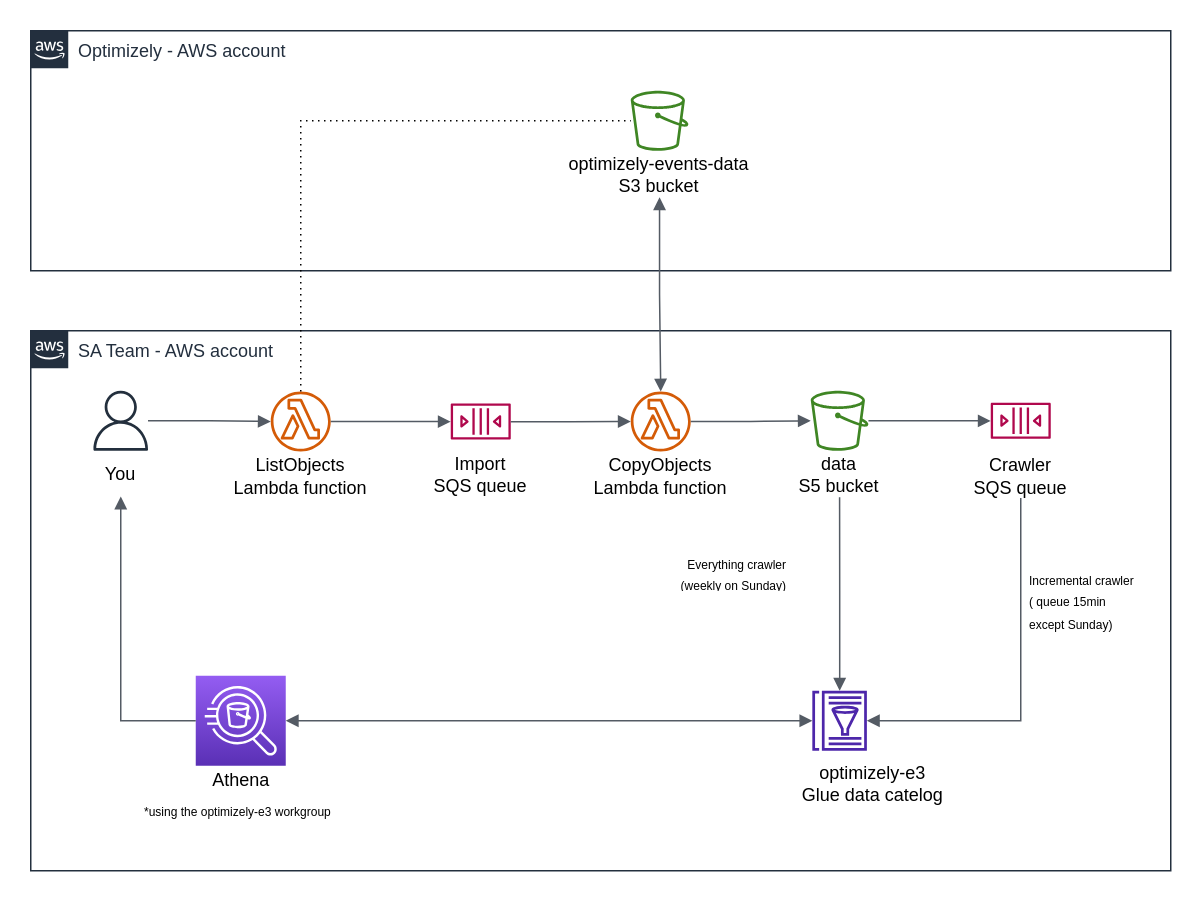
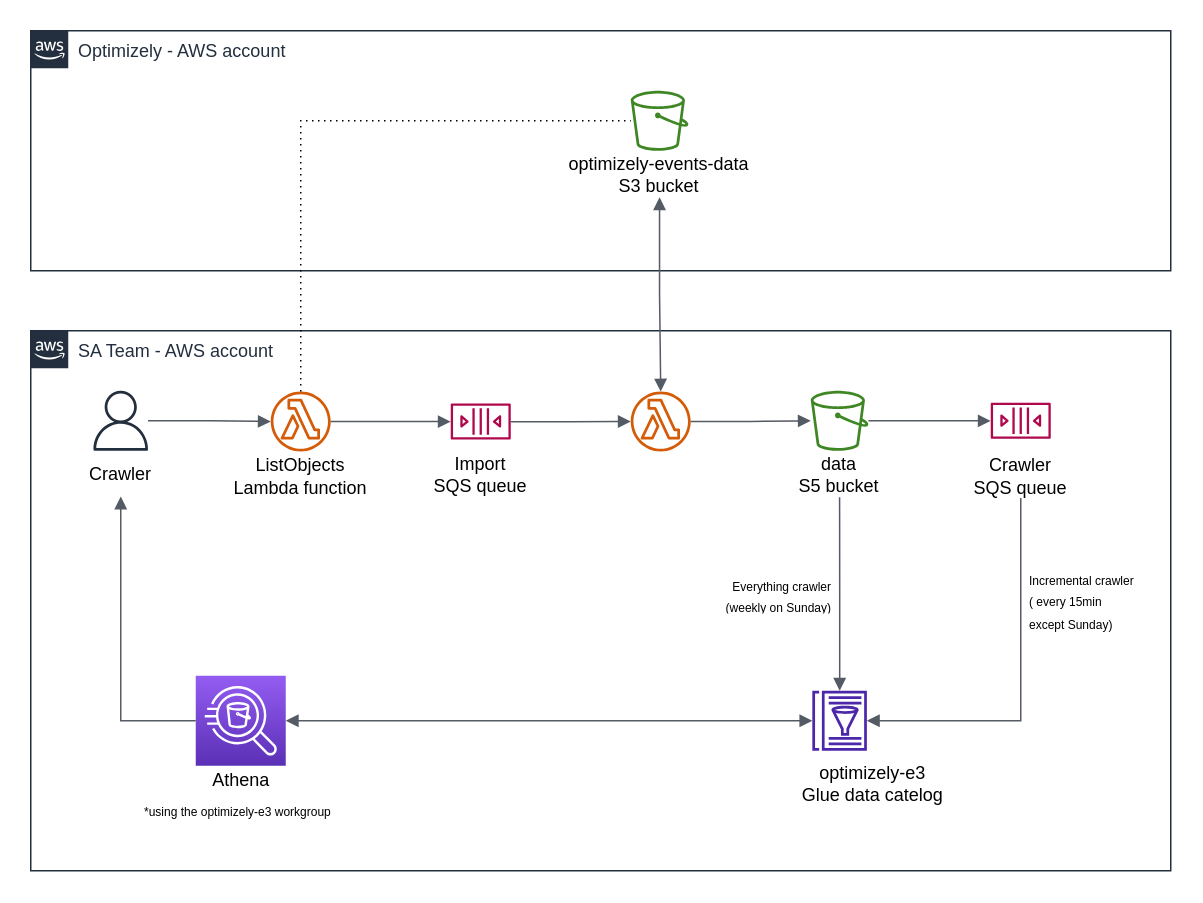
  <mxCell id="0" />
  <mxCell id="1" parent="0" />
  <mxCell id="2" value="" style="sketch=0;outlineConnect=0;fontColor=#232F3E;gradientColor=none;fillColor=#D45B07;strokeColor=none;dashed=0;verticalLabelPosition=bottom;verticalAlign=top;align=center;html=1;fontSize=12;fontStyle=0;aspect=fixed;pointerEvents=1;shape=mxgraph.aws4.lambda_function;" vertex="1" parent="1"><mxGeometry x="180" y="260.5" width="40" height="40" as="geometry" /></mxCell>
  <mxCell id="3" value="" style="sketch=0;outlineConnect=0;fontColor=#232F3E;gradientColor=none;fillColor=#D45B07;strokeColor=none;dashed=0;verticalLabelPosition=bottom;verticalAlign=top;align=center;html=1;fontSize=12;fontStyle=0;aspect=fixed;pointerEvents=1;shape=mxgraph.aws4.lambda_function;" vertex="1" parent="1"><mxGeometry x="420" y="260.5" width="40" height="40" as="geometry" /></mxCell>
  <mxCell id="4" value="" style="sketch=0;outlineConnect=0;fontColor=#232F3E;gradientColor=none;fillColor=#B0084D;strokeColor=none;dashed=0;verticalLabelPosition=bottom;verticalAlign=top;align=center;html=1;fontSize=12;fontStyle=0;aspect=fixed;pointerEvents=1;shape=mxgraph.aws4.queue;" vertex="1" parent="1"><mxGeometry x="300" y="268.44" width="40" height="24.11" as="geometry" /></mxCell>
  <mxCell id="5" value="" style="edgeStyle=orthogonalEdgeStyle;html=1;endArrow=block;elbow=vertical;startArrow=none;endFill=1;strokeColor=#545B64;rounded=0;" edge="1" parent="1" source="2" target="4"><mxGeometry width="100" relative="1" as="geometry"><mxPoint x="220.5" y="280.5" as="sourcePoint" /><mxPoint x="320.5" y="280.5" as="targetPoint" /></mxGeometry></mxCell>
  <mxCell id="6" value="" style="edgeStyle=orthogonalEdgeStyle;html=1;endArrow=block;elbow=vertical;startArrow=none;endFill=1;strokeColor=#545B64;rounded=0;" edge="1" parent="1" source="4" target="3"><mxGeometry width="100" relative="1" as="geometry"><mxPoint x="230.5" y="289.29" as="sourcePoint" /><mxPoint x="350" y="289.29" as="targetPoint" /></mxGeometry></mxCell>
  <mxCell id="7" value="" style="sketch=0;outlineConnect=0;fontColor=#232F3E;gradientColor=none;fillColor=#232F3D;strokeColor=none;dashed=0;verticalLabelPosition=bottom;verticalAlign=top;align=center;html=1;fontSize=12;fontStyle=0;aspect=fixed;pointerEvents=1;shape=mxgraph.aws4.user;" vertex="1" parent="1"><mxGeometry x="60" y="260" width="40" height="40" as="geometry" /></mxCell>
- <mxCell id="8" value="You" style="text;html=1;strokeColor=none;fillColor=none;align=center;verticalAlign=middle;whiteSpace=wrap;rounded=0;" vertex="1" parent="1"><mxGeometry x="50" y="300.5" width="60" height="30" as="geometry" /></mxCell>
+ <mxCell id="8" value="Crawler" style="text;html=1;strokeColor=none;fillColor=none;align=center;verticalAlign=middle;whiteSpace=wrap;rounded=0;" vertex="1" parent="1"><mxGeometry x="50" y="300.5" width="60" height="30" as="geometry" /></mxCell>
  <mxCell id="9" value="" style="edgeStyle=orthogonalEdgeStyle;html=1;endArrow=block;elbow=vertical;startArrow=none;endFill=1;strokeColor=#545B64;rounded=0;" edge="1" parent="1" source="7" target="2"><mxGeometry width="100" relative="1" as="geometry"><mxPoint x="400" y="320.5" as="sourcePoint" /><mxPoint x="500" y="320.5" as="targetPoint" /></mxGeometry></mxCell>
  <mxCell id="10" value="SA Team - AWS account" style="points=[[0,0],[0.25,0],[0.5,0],[0.75,0],[1,0],[1,0.25],[1,0.5],[1,0.75],[1,1],[0.75,1],[0.5,1],[0.25,1],[0,1],[0,0.75],[0,0.5],[0,0.25]];outlineConnect=0;gradientColor=none;html=1;whiteSpace=wrap;fontSize=12;fontStyle=0;container=1;pointerEvents=0;collapsible=0;recursiveResize=0;shape=mxgraph.aws4.group;grIcon=mxgraph.aws4.group_aws_cloud_alt;strokeColor=#232F3E;fillColor=none;verticalAlign=top;align=left;spacingLeft=30;fontColor=#232F3E;dashed=0;" vertex="1" parent="1"><mxGeometry x="20" y="220" width="760" height="360" as="geometry" /></mxCell>
  <mxCell id="11" value="" style="sketch=0;outlineConnect=0;fontColor=#232F3E;gradientColor=none;fillColor=#3F8624;strokeColor=none;dashed=0;verticalLabelPosition=bottom;verticalAlign=top;align=center;html=1;fontSize=12;fontStyle=0;aspect=fixed;pointerEvents=1;shape=mxgraph.aws4.bucket;" vertex="1" parent="10"><mxGeometry x="520" y="40" width="38.46" height="40" as="geometry" /></mxCell>
  <mxCell id="12" value="ListObjects&lt;br&gt;Lambda function" style="text;html=1;strokeColor=none;fillColor=none;align=center;verticalAlign=middle;whiteSpace=wrap;rounded=0;" vertex="1" parent="10"><mxGeometry x="125.12" y="81.5" width="109.75" height="30" as="geometry" /></mxCell>
  <mxCell id="13" value="Import&lt;br&gt;SQS queue" style="text;html=1;strokeColor=none;fillColor=none;align=center;verticalAlign=middle;whiteSpace=wrap;rounded=0;" vertex="1" parent="10"><mxGeometry x="260" y="81" width="80" height="30" as="geometry" /></mxCell>
- <mxCell id="14" value="CopyObjects&lt;br&gt;Lambda function" style="text;html=1;strokeColor=none;fillColor=none;align=center;verticalAlign=middle;whiteSpace=wrap;rounded=0;" vertex="1" parent="10"><mxGeometry x="370" y="81.5" width="100" height="30" as="geometry" /></mxCell>
  <mxCell id="15" value="data&lt;br&gt;S5 bucket" style="text;html=1;strokeColor=none;fillColor=none;align=center;verticalAlign=middle;whiteSpace=wrap;rounded=0;" vertex="1" parent="10"><mxGeometry x="489.23" y="81" width="100" height="30" as="geometry" /></mxCell>
  <mxCell id="16" value="" style="sketch=0;outlineConnect=0;fontColor=#232F3E;gradientColor=none;fillColor=#B0084D;strokeColor=none;dashed=0;verticalLabelPosition=bottom;verticalAlign=top;align=center;html=1;fontSize=12;fontStyle=0;aspect=fixed;pointerEvents=1;shape=mxgraph.aws4.queue;" vertex="1" parent="10"><mxGeometry x="640" y="47.94" width="40" height="24.11" as="geometry" /></mxCell>
  <mxCell id="17" value="Crawler&lt;br&gt;SQS queue" style="text;html=1;strokeColor=none;fillColor=none;align=center;verticalAlign=middle;whiteSpace=wrap;rounded=0;" vertex="1" parent="10"><mxGeometry x="625" y="81.5" width="70" height="30" as="geometry" /></mxCell>
  <mxCell id="18" value="" style="edgeStyle=orthogonalEdgeStyle;html=1;endArrow=block;elbow=vertical;startArrow=none;endFill=1;strokeColor=#545B64;rounded=0;" edge="1" parent="10" source="11" target="16"><mxGeometry width="100" relative="1" as="geometry"><mxPoint x="400" y="110" as="sourcePoint" /><mxPoint x="500" y="110" as="targetPoint" /></mxGeometry></mxCell>
  <mxCell id="19" value="" style="sketch=0;outlineConnect=0;fontColor=#232F3E;gradientColor=none;fillColor=#4D27AA;strokeColor=none;dashed=0;verticalLabelPosition=bottom;verticalAlign=top;align=center;html=1;fontSize=12;fontStyle=0;aspect=fixed;pointerEvents=1;shape=mxgraph.aws4.glue_data_catalog;" vertex="1" parent="10"><mxGeometry x="520.77" y="240" width="36.93" height="40" as="geometry" /></mxCell>
  <mxCell id="20" value="optimizely-e3&lt;br&gt;Glue data catelog" style="text;html=1;strokeColor=none;fillColor=none;align=center;verticalAlign=middle;whiteSpace=wrap;rounded=0;" vertex="1" parent="10"><mxGeometry x="509.23" y="287" width="105" height="30" as="geometry" /></mxCell>
- <mxCell id="21" value="&lt;font style=&quot;font-size: 8px;&quot;&gt;Incremental crawler&lt;br&gt;( queue 15min&lt;br&gt;except Sunday)&lt;/font&gt;" style="text;strokeColor=none;fillColor=none;align=left;verticalAlign=middle;spacingLeft=4;spacingRight=4;overflow=hidden;points=[[0,0.5],[1,0.5]];portConstraint=eastwest;rotatable=0;whiteSpace=wrap;html=1;" vertex="1" parent="10"><mxGeometry x="660" y="155" width="90" height="50" as="geometry" /></mxCell>
- <mxCell id="22" value="&lt;font style=&quot;font-size: 8px;&quot;&gt;Everything crawler&lt;br&gt;(weekly on Sunday)&lt;/font&gt;" style="text;strokeColor=none;fillColor=none;align=right;verticalAlign=middle;spacingLeft=4;spacingRight=4;overflow=hidden;points=[[0,0.5],[1,0.5]];portConstraint=eastwest;rotatable=0;whiteSpace=wrap;html=1;" vertex="1" parent="10"><mxGeometry x="420" y="145" width="90" height="30" as="geometry" /></mxCell>
+ <mxCell id="21" value="&lt;font style=&quot;font-size: 8px;&quot;&gt;Incremental crawler&lt;br&gt;( every 15min&lt;br&gt;except Sunday)&lt;/font&gt;" style="text;strokeColor=none;fillColor=none;align=left;verticalAlign=middle;spacingLeft=4;spacingRight=4;overflow=hidden;points=[[0,0.5],[1,0.5]];portConstraint=eastwest;rotatable=0;whiteSpace=wrap;html=1;" vertex="1" parent="10"><mxGeometry x="660" y="155" width="90" height="50" as="geometry" /></mxCell>
+ <mxCell id="22" value="&lt;font style=&quot;font-size: 8px;&quot;&gt;Everything crawler&lt;br&gt;(weekly on Sunday)&lt;/font&gt;" style="text;strokeColor=none;fillColor=none;align=right;verticalAlign=middle;spacingLeft=4;spacingRight=4;overflow=hidden;points=[[0,0.5],[1,0.5]];portConstraint=eastwest;rotatable=0;whiteSpace=wrap;html=1;" vertex="1" parent="10"><mxGeometry x="450" y="160" width="90" height="30" as="geometry" /></mxCell>
  <mxCell id="23" value="" style="sketch=0;points=[[0,0,0],[0.25,0,0],[0.5,0,0],[0.75,0,0],[1,0,0],[0,1,0],[0.25,1,0],[0.5,1,0],[0.75,1,0],[1,1,0],[0,0.25,0],[0,0.5,0],[0,0.75,0],[1,0.25,0],[1,0.5,0],[1,0.75,0]];outlineConnect=0;fontColor=#232F3E;gradientColor=#945DF2;gradientDirection=north;fillColor=#5A30B5;strokeColor=#ffffff;dashed=0;verticalLabelPosition=bottom;verticalAlign=top;align=center;html=1;fontSize=12;fontStyle=0;aspect=fixed;shape=mxgraph.aws4.resourceIcon;resIcon=mxgraph.aws4.athena;" vertex="1" parent="10"><mxGeometry x="110" y="230" width="60" height="60" as="geometry" /></mxCell>
  <mxCell id="24" value="Athena" style="text;html=1;strokeColor=none;fillColor=none;align=center;verticalAlign=middle;whiteSpace=wrap;rounded=0;" vertex="1" parent="10"><mxGeometry x="112.56" y="290" width="54.88" height="20" as="geometry" /></mxCell>
  <mxCell id="25" value="&lt;font style=&quot;font-size: 8px;&quot;&gt;*using the optimizely-e3 workgroup&lt;/font&gt;" style="text;strokeColor=none;fillColor=none;align=left;verticalAlign=middle;spacingLeft=4;spacingRight=4;overflow=hidden;points=[[0,0.5],[1,0.5]];portConstraint=eastwest;rotatable=0;whiteSpace=wrap;html=1;" vertex="1" parent="10"><mxGeometry x="70" y="310" width="140" height="20" as="geometry" /></mxCell>
  <mxCell id="26" value="" style="edgeStyle=orthogonalEdgeStyle;html=1;endArrow=block;elbow=vertical;startArrow=block;startFill=1;endFill=1;strokeColor=#545B64;rounded=0;fontSize=8;" edge="1" parent="10" source="23" target="19"><mxGeometry width="100" relative="1" as="geometry"><mxPoint x="-10" y="220" as="sourcePoint" /><mxPoint x="90" y="220" as="targetPoint" /></mxGeometry></mxCell>
  <mxCell id="27" value="" style="edgeStyle=orthogonalEdgeStyle;html=1;endArrow=none;elbow=vertical;startArrow=block;startFill=1;strokeColor=#545B64;rounded=0;fontSize=8;entryX=0.5;entryY=1;entryDx=0;entryDy=0;" edge="1" parent="10" source="19" target="15"><mxGeometry width="100" relative="1" as="geometry"><mxPoint x="380" y="150" as="sourcePoint" /><mxPoint x="480" y="150" as="targetPoint" /></mxGeometry></mxCell>
  <mxCell id="28" value="" style="edgeStyle=orthogonalEdgeStyle;html=1;endArrow=none;elbow=vertical;startArrow=block;startFill=1;strokeColor=#545B64;rounded=0;fontSize=8;" edge="1" parent="10" source="19" target="17"><mxGeometry width="100" relative="1" as="geometry"><mxPoint x="360" y="160" as="sourcePoint" /><mxPoint x="460" y="160" as="targetPoint" /></mxGeometry></mxCell>
  <mxCell id="29" value="Optimizely - AWS account" style="points=[[0,0],[0.25,0],[0.5,0],[0.75,0],[1,0],[1,0.25],[1,0.5],[1,0.75],[1,1],[0.75,1],[0.5,1],[0.25,1],[0,1],[0,0.75],[0,0.5],[0,0.25]];outlineConnect=0;gradientColor=none;html=1;whiteSpace=wrap;fontSize=12;fontStyle=0;container=1;pointerEvents=0;collapsible=0;recursiveResize=0;shape=mxgraph.aws4.group;grIcon=mxgraph.aws4.group_aws_cloud_alt;strokeColor=#232F3E;fillColor=none;verticalAlign=top;align=left;spacingLeft=30;fontColor=#232F3E;dashed=0;" vertex="1" parent="1"><mxGeometry x="20" y="20" width="760" height="160" as="geometry" /></mxCell>
  <mxCell id="30" value="" style="sketch=0;outlineConnect=0;fontColor=#232F3E;gradientColor=none;fillColor=#3F8624;strokeColor=none;dashed=0;verticalLabelPosition=bottom;verticalAlign=top;align=center;html=1;fontSize=12;fontStyle=0;aspect=fixed;pointerEvents=1;shape=mxgraph.aws4.bucket;" vertex="1" parent="29"><mxGeometry x="400" y="40" width="38.46" height="40" as="geometry" /></mxCell>
  <mxCell id="31" value="optimizely-events-data&lt;br&gt;S3 bucket" style="text;html=1;strokeColor=none;fillColor=none;align=center;verticalAlign=middle;whiteSpace=wrap;rounded=0;" vertex="1" parent="29"><mxGeometry x="349.23" y="81" width="140" height="30" as="geometry" /></mxCell>
  <mxCell id="32" value="" style="edgeStyle=orthogonalEdgeStyle;html=1;endArrow=block;elbow=vertical;startArrow=none;endFill=1;strokeColor=#545B64;rounded=0;" edge="1" parent="1" source="3" target="11"><mxGeometry width="100" relative="1" as="geometry"><mxPoint x="480" y="279.66" as="sourcePoint" /><mxPoint x="560" y="280" as="targetPoint" /></mxGeometry></mxCell>
  <mxCell id="33" value="" style="endArrow=none;dashed=1;html=1;dashPattern=1 3;strokeWidth=1;rounded=0;" edge="1" parent="1" source="2" target="30"><mxGeometry width="50" height="50" relative="1" as="geometry"><mxPoint x="280" y="170" as="sourcePoint" /><mxPoint x="330" y="120" as="targetPoint" /><Array as="points"><mxPoint x="200" y="80" /></Array></mxGeometry></mxCell>
  <mxCell id="34" value="" style="edgeStyle=orthogonalEdgeStyle;html=1;endArrow=none;elbow=vertical;startArrow=block;startFill=1;strokeColor=#545B64;rounded=0;fontSize=8;" edge="1" parent="1" source="8" target="23"><mxGeometry width="100" relative="1" as="geometry"><mxPoint x="400" y="370" as="sourcePoint" /><mxPoint x="500" y="370" as="targetPoint" /><Array as="points"><mxPoint x="80" y="480" /></Array></mxGeometry></mxCell>
  <mxCell id="35" value="" style="edgeStyle=orthogonalEdgeStyle;html=1;endArrow=block;elbow=vertical;startArrow=block;startFill=1;endFill=1;strokeColor=#545B64;rounded=0;fontSize=8;" edge="1" parent="1" source="31" target="3"><mxGeometry width="100" relative="1" as="geometry"><mxPoint x="380" y="380" as="sourcePoint" /><mxPoint x="480" y="380" as="targetPoint" /></mxGeometry></mxCell>
